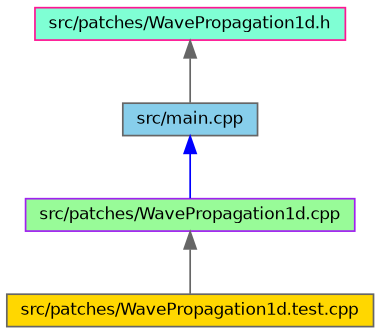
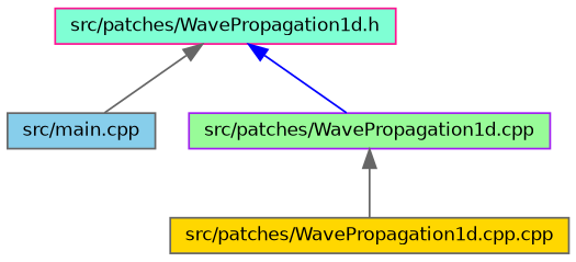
  digraph {
    node [color=gray40 fontname=Helvetica fontsize=10 shape=record style=filled]
    edge [color=gray40 dir=back fontname=Helvetica fontsize=10 labelfontname=Helvetica labelfontsize=10 style=solid]
    n1 [color=deeppink fillcolor=aquamarine height=0.2 label="src/patches/WavePropagation1d.h" width=0.4]
    n2 [fillcolor=skyblue height=0.2 label="src/main.cpp" width=0.4]
    n3 [color=purple fillcolor=palegreen height=0.2 label="src/patches/WavePropagation1d.cpp" width=0.4]
-   n4 [fillcolor=gold height=0.2 label="src/patches/WavePropagation1d.test.cpp" width=0.4]
+   n4 [fillcolor=gold height=0.2 label="src/patches/WavePropagation1d.cpp.cpp" width=0.4]
    n1 -> n2
-   n2 -> n3 [color=blue]
+   n1 -> n3 [color=blue]
    n3 -> n4
  }
